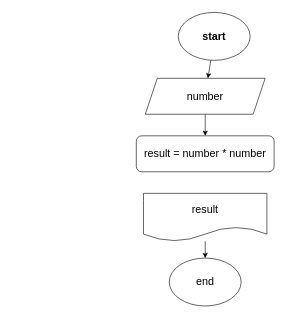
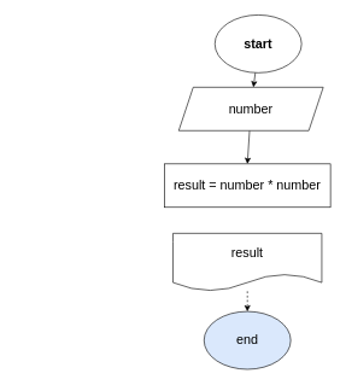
  <mxCell id="0" />
  <mxCell id="1" parent="0" />
  <mxCell id="2" value="" style="edgeStyle=none;html=1;fontSize=18;" edge="1" parent="1" source="3" target="5"><mxGeometry relative="1" as="geometry" /></mxCell>
  <mxCell id="3" value="&lt;h2&gt;start&lt;/h2&gt;" style="ellipse;whiteSpace=wrap;html=1;" vertex="1" parent="1"><mxGeometry x="297" y="20" width="120" height="80" as="geometry" /></mxCell>
  <mxCell id="4" style="edgeStyle=none;html=1;entryX=0.5;entryY=0;entryDx=0;entryDy=0;fontSize=18;" edge="1" parent="1" source="5" target="6"><mxGeometry relative="1" as="geometry" /></mxCell>
- <mxCell id="5" value="number" style="shape=parallelogram;perimeter=parallelogramPerimeter;whiteSpace=wrap;html=1;fixedSize=1;fontSize=18;" vertex="1" parent="1"><mxGeometry x="242" y="130" width="200" height="60" as="geometry" /></mxCell>
- <mxCell id="6" value="&lt;font style=&quot;font-size: 18px&quot;&gt;result = number * number&lt;/font&gt;" style="whiteSpace=wrap;html=1;rounded=1;" vertex="1" parent="1"><mxGeometry x="227" y="226" width="230" height="60" as="geometry" /></mxCell>
- <mxCell id="7" value="" style="edgeStyle=none;html=1;fontSize=18;" edge="1" parent="1" source="8" target="9"><mxGeometry relative="1" as="geometry" /></mxCell>
+ <mxCell id="5" value="number" style="shape=parallelogram;perimeter=parallelogramPerimeter;whiteSpace=wrap;html=1;fixedSize=1;fontSize=18;" vertex="1" parent="1"><mxGeometry x="247" y="120" width="200" height="60" as="geometry" /></mxCell>
+ <mxCell id="6" value="&lt;font style=&quot;font-size: 18px&quot;&gt;result = number * number&lt;/font&gt;" style="rounded=0;whiteSpace=wrap;html=1;" vertex="1" parent="1"><mxGeometry x="227" y="226" width="230" height="60" as="geometry" /></mxCell>
+ <mxCell id="7" value="" style="edgeStyle=none;html=1;fontSize=18;dashed=1;" edge="1" parent="1" source="8" target="9"><mxGeometry relative="1" as="geometry" /></mxCell>
  <mxCell id="8" value="result" style="shape=document;whiteSpace=wrap;html=1;boundedLbl=1;fontSize=18;" vertex="1" parent="1"><mxGeometry x="239" y="322" width="206" height="80" as="geometry" /></mxCell>
- <mxCell id="9" value="end" style="ellipse;whiteSpace=wrap;html=1;fontSize=18;" vertex="1" parent="1"><mxGeometry x="282" y="430" width="120" height="80" as="geometry" /></mxCell>
+ <mxCell id="9" value="end" style="ellipse;whiteSpace=wrap;html=1;fontSize=18;fillColor=#dae8fc;" vertex="1" parent="1"><mxGeometry x="282" y="430" width="120" height="80" as="geometry" /></mxCell>
  <mxCell id="10" value="&lt;span class=&quot;Apple-converted-space&quot; style=&quot;font-family: helvetica; font-size: 17px; font-style: normal; font-weight: 400; letter-spacing: normal; text-indent: 0px; text-transform: none; word-spacing: 0px;&quot;&gt;&amp;nbsp;&lt;/span&gt;&lt;span style=&quot;font-family: helvetica; font-size: 17px; font-style: normal; font-weight: 400; letter-spacing: normal; text-indent: 0px; text-transform: none; word-spacing: 0px; display: inline; float: none;&quot;&gt;0. Вывести квадрат числа&lt;/span&gt;" style="text;whiteSpace=wrap;html=1;fontSize=17;fontColor=#FFFFFF;" vertex="1" parent="1"><mxGeometry x="20" y="34" width="228" height="48" as="geometry" /></mxCell>
